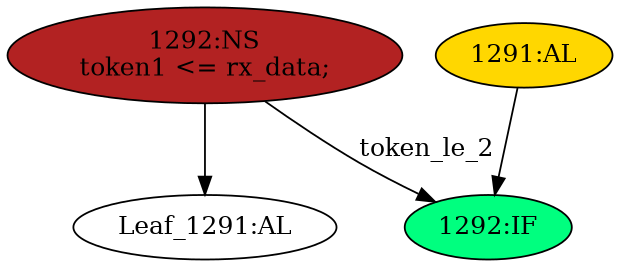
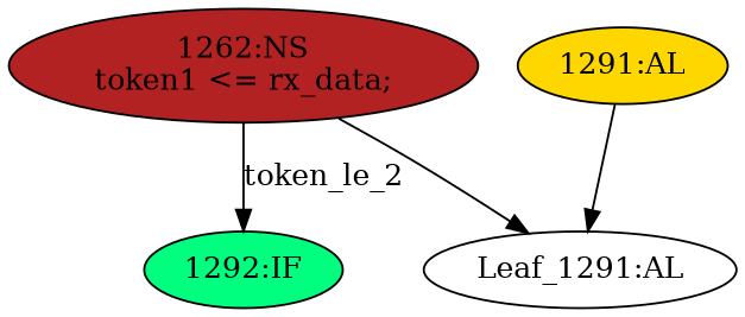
  strict digraph {
    node [statements="[]" style=filled]
    edge [cond="[]" lineno=None]
    n1 [ast="<pyverilog.vparser.ast.IfStatement object at 0x7f0647e572d0>" fillcolor=springgreen label="1292:IF" typ=IfStatement]
-   n2 [ast="<pyverilog.vparser.ast.NonblockingSubstitution object at 0x7f0647e57390>" fillcolor=firebrick label="1292:NS\ntoken1 <= rx_data;" statements="[<pyverilog.vparser.ast.NonblockingSubstitution object at 0x7f0647e57390>]" typ=NonblockingSubstitution]
+   n2 [ast="<pyverilog.vparser.ast.NonblockingSubstitution object at 0x7f0647e57390>" fillcolor=firebrick label="1262:NS\ntoken1 <= rx_data;" statements="[<pyverilog.vparser.ast.NonblockingSubstitution object at 0x7f0647e57390>]" typ=NonblockingSubstitution]
    n3 [def_var="['token1']" label="Leaf_1291:AL" statements="" style=""]
    n4 [ast="<pyverilog.vparser.ast.Always object at 0x7f0647e575d0>" clk_sens=True fillcolor=gold label="1291:AL" sens="['clk']" typ=Always use_var="['token_le_2', 'rx_data']"]
    n2 -> n1 [cond="['token_le_2']" label=token_le_2 lineno=1292]
    n2 -> n3
-   n4 -> n1
+   n4 -> n3
  }
